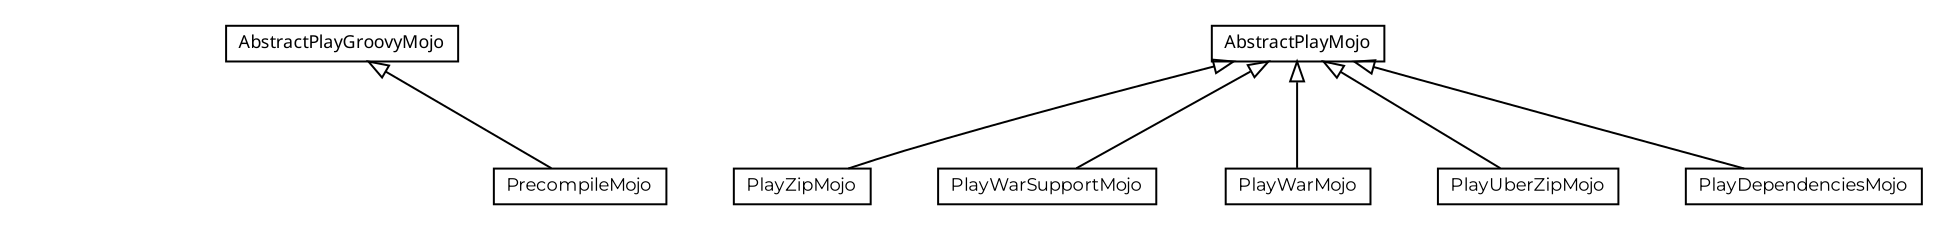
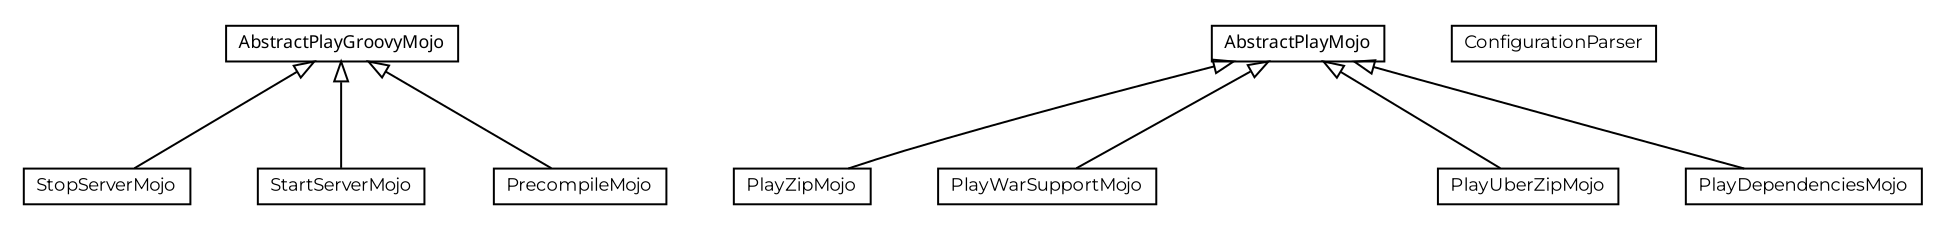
  digraph {
    fontname=Montserrat
    node [fontcolor=black fontname=Montserrat fontsize=9.0 shape=plaintext]
    edge [arrowtail=empty dir=back fontname=Montserrat fontsize=10 headport=p labelfontname=arial labelfontsize=10 tailport=p]
+   n1 [label=<<table border="0" cellborder="1" cellspacing="0" cellpadding="2" port="p" href="./StopServerMojo.html"> 		<tr><td><table border="0" cellspacing="0" cellpadding="1"> 			<tr><td> StopServerMojo </td></tr> 		</table></td></tr> 		</table>>]
+   n2 [label=<<table border="0" cellborder="1" cellspacing="0" cellpadding="2" port="p" href="./StartServerMojo.html"> 		<tr><td><table border="0" cellspacing="0" cellpadding="1"> 			<tr><td> StartServerMojo </td></tr> 		</table></td></tr> 		</table>>]
    n3 [label=<<table border="0" cellborder="1" cellspacing="0" cellpadding="2" port="p" href="./PrecompileMojo.html"> 		<tr><td><table border="0" cellspacing="0" cellpadding="1"> 			<tr><td> PrecompileMojo </td></tr> 		</table></td></tr> 		</table>>]
    n4 [label=<<table border="0" cellborder="1" cellspacing="0" cellpadding="2" port="p" href="./PlayZipMojo.html"> 		<tr><td><table border="0" cellspacing="0" cellpadding="1"> 			<tr><td> PlayZipMojo </td></tr> 		</table></td></tr> 		</table>>]
    n5 [label=<<table border="0" cellborder="1" cellspacing="0" cellpadding="2" port="p" href="./PlayWarSupportMojo.html"> 		<tr><td><table border="0" cellspacing="0" cellpadding="1"> 			<tr><td> PlayWarSupportMojo </td></tr> 		</table></td></tr> 		</table>>]
-   n6 [label=<<table border="0" cellborder="1" cellspacing="0" cellpadding="2" port="p" href="./PlayWarMojo.html"> 		<tr><td><table border="0" cellspacing="0" cellpadding="1"> 			<tr><td> PlayWarMojo </td></tr> 		</table></td></tr> 		</table>>]
    n7 [label=<<table border="0" cellborder="1" cellspacing="0" cellpadding="2" port="p" href="./PlayUberZipMojo.html"> 		<tr><td><table border="0" cellspacing="0" cellpadding="1"> 			<tr><td> PlayUberZipMojo </td></tr> 		</table></td></tr> 		</table>>]
    n8 [label=<<table border="0" cellborder="1" cellspacing="0" cellpadding="2" port="p" href="./PlayDependenciesMojo.html"> 		<tr><td><table border="0" cellspacing="0" cellpadding="1"> 			<tr><td> PlayDependenciesMojo </td></tr> 		</table></td></tr> 		</table>>]
+   n9 [label=<<table border="0" cellborder="1" cellspacing="0" cellpadding="2" port="p" href="./ConfigurationParser.html"> 		<tr><td><table border="0" cellspacing="0" cellpadding="1"> 			<tr><td> ConfigurationParser </td></tr> 		</table></td></tr> 		</table>>]
    n10 [label=<<table border="0" cellborder="1" cellspacing="0" cellpadding="2" port="p" href="./AbstractPlayMojo.html"> 		<tr><td><table border="0" cellspacing="0" cellpadding="1"> 			<tr><td><font face="ariali"> AbstractPlayMojo </font></td></tr> 		</table></td></tr> 		</table>>]
    n11 [label=<<table border="0" cellborder="1" cellspacing="0" cellpadding="2" port="p" href="./AbstractPlayGroovyMojo.html"> 		<tr><td><table border="0" cellspacing="0" cellpadding="1"> 			<tr><td><font face="ariali"> AbstractPlayGroovyMojo </font></td></tr> 		</table></td></tr> 		</table>>]
    n10 -> n4
    n10 -> n5
-   n10 -> n6
    n10 -> n7
    n10 -> n8
+   n11 -> n1
+   n11 -> n2
    n11 -> n3
  }
